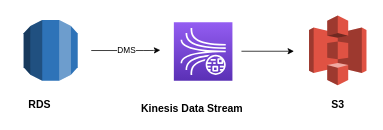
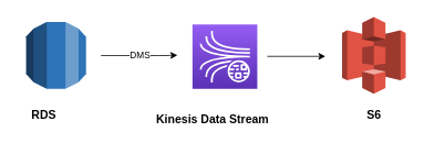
  <mxCell id="0" />
  <mxCell id="1" parent="0" />
  <mxCell id="2" value="" style="sketch=0;points=[[0,0,0],[0.25,0,0],[0.5,0,0],[0.75,0,0],[1,0,0],[0,1,0],[0.25,1,0],[0.5,1,0],[0.75,1,0],[1,1,0],[0,0.25,0],[0,0.5,0],[0,0.75,0],[1,0.25,0],[1,0.5,0],[1,0.75,0]];outlineConnect=0;fontColor=#232F3E;gradientColor=#945DF2;gradientDirection=north;fillColor=#5A30B5;strokeColor=#ffffff;dashed=0;verticalLabelPosition=bottom;verticalAlign=top;align=center;html=1;fontSize=12;fontStyle=0;aspect=fixed;shape=mxgraph.aws4.resourceIcon;resIcon=mxgraph.aws4.kinesis_data_streams;" vertex="1" parent="1"><mxGeometry x="231" y="29" width="78" height="78" as="geometry" /></mxCell>
  <mxCell id="3" value="" style="outlineConnect=0;dashed=0;verticalLabelPosition=bottom;verticalAlign=top;align=center;html=1;shape=mxgraph.aws3.s3;fillColor=#E05243;gradientColor=none;" vertex="1" parent="1"><mxGeometry x="411" y="20" width="76.5" height="93" as="geometry" /></mxCell>
  <mxCell id="4" value="" style="endArrow=classic;html=1;" edge="1" parent="1"><mxGeometry relative="1" as="geometry"><mxPoint x="121" y="66.73" as="sourcePoint" /><mxPoint x="213" y="66.23" as="targetPoint" /><Array as="points"><mxPoint x="201" y="66.73" /></Array></mxGeometry></mxCell>
  <mxCell id="5" value="DMS" style="edgeLabel;resizable=0;html=1;align=center;verticalAlign=middle;" connectable="0" vertex="1" parent="4"><mxGeometry relative="1" as="geometry" /></mxCell>
  <mxCell id="6" value="" style="endArrow=classic;html=1;" edge="1" parent="1"><mxGeometry width="50" height="50" relative="1" as="geometry"><mxPoint x="321" y="67.69" as="sourcePoint" /><mxPoint x="391" y="67.69" as="targetPoint" /></mxGeometry></mxCell>
  <mxCell id="7" value="&lt;font style=&quot;font-size: 14px&quot;&gt;RDS&lt;/font&gt;" style="text;strokeColor=none;fillColor=none;html=1;fontSize=24;fontStyle=1;verticalAlign=middle;align=center;" vertex="1" parent="1"><mxGeometry x="20" y="126" width="64" height="20" as="geometry" /></mxCell>
  <mxCell id="8" value="&lt;font style=&quot;font-size: 14px&quot;&gt;Kinesis Data Stream&lt;/font&gt;" style="text;strokeColor=none;fillColor=none;html=1;fontSize=24;fontStyle=1;verticalAlign=middle;align=center;" vertex="1" parent="1"><mxGeometry x="223" y="131" width="64" height="20" as="geometry" /></mxCell>
- <mxCell id="9" value="&lt;font style=&quot;font-size: 14px&quot;&gt;S3&lt;/font&gt;" style="text;strokeColor=none;fillColor=none;html=1;fontSize=24;fontStyle=1;verticalAlign=middle;align=center;" vertex="1" parent="1"><mxGeometry x="417.25" y="126" width="64" height="20" as="geometry" /></mxCell>
+ <mxCell id="9" value="&lt;font style=&quot;font-size: 14px&quot;&gt;S6&lt;/font&gt;" style="text;strokeColor=none;fillColor=none;html=1;fontSize=24;fontStyle=1;verticalAlign=middle;align=center;" vertex="1" parent="1"><mxGeometry x="417.25" y="126" width="64" height="20" as="geometry" /></mxCell>
  <mxCell id="10" value="" style="outlineConnect=0;dashed=0;verticalLabelPosition=bottom;verticalAlign=top;align=center;html=1;shape=mxgraph.aws3.rds;fillColor=#2E73B8;gradientColor=none;fontSize=14;" vertex="1" parent="1"><mxGeometry x="31" y="26" width="72" height="81" as="geometry" /></mxCell>
